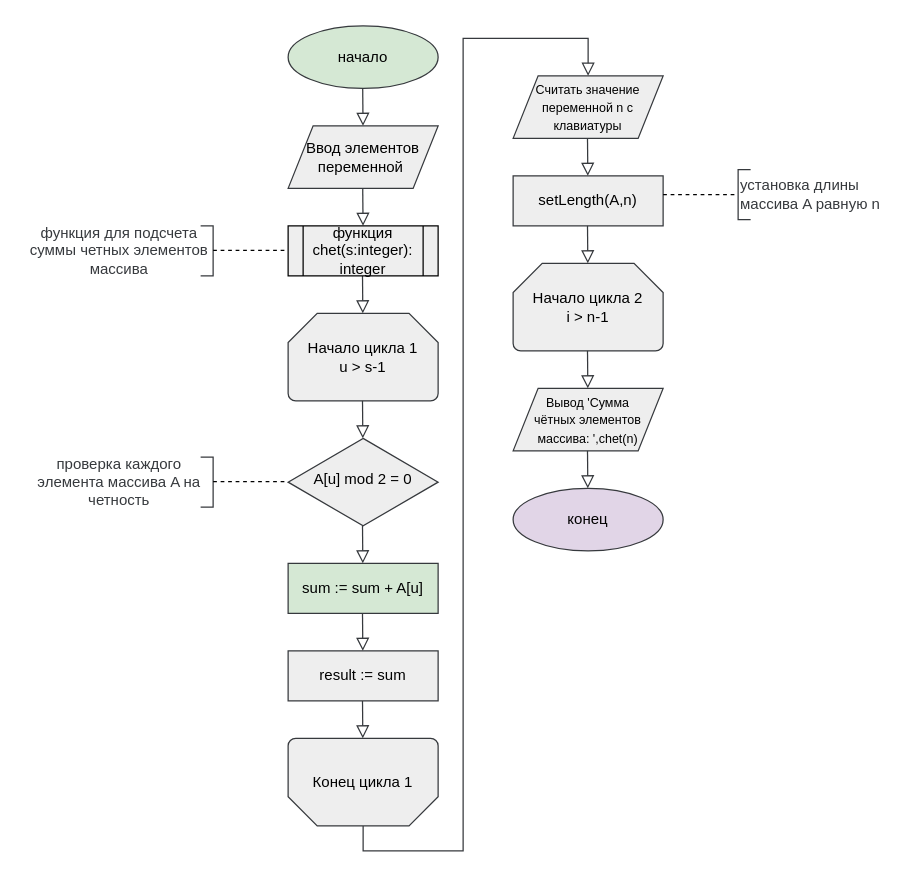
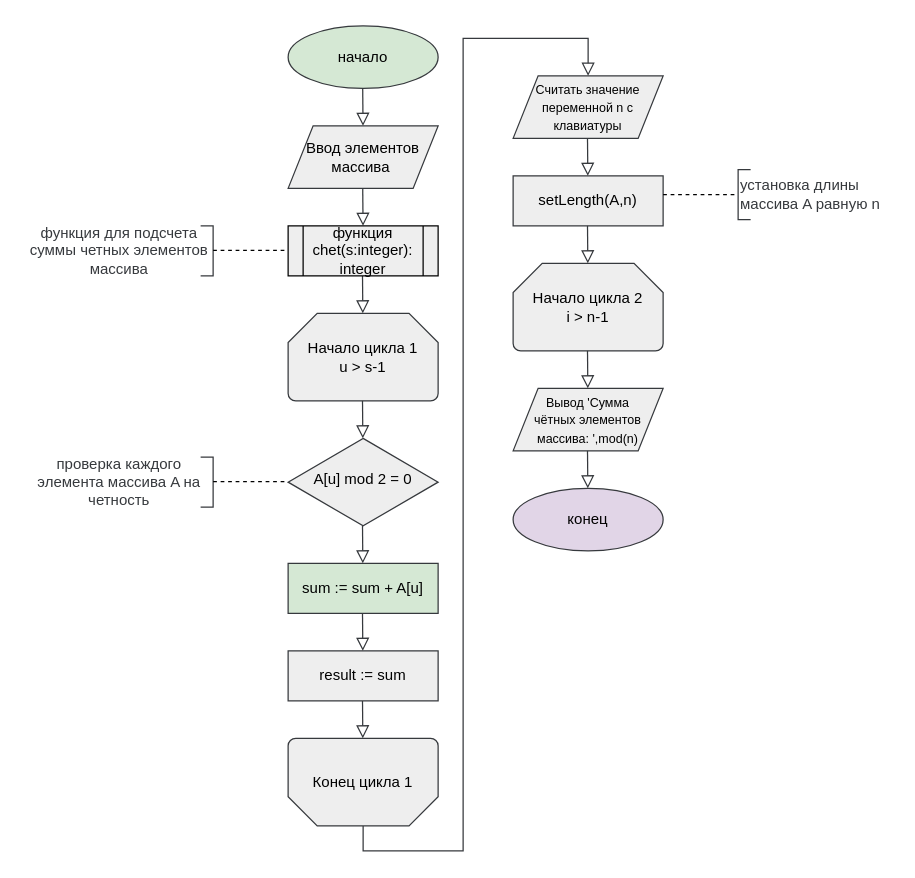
  <mxCell id="0" />
  <mxCell id="1" parent="0" />
  <mxCell id="2" value="начало" style="ellipse;whiteSpace=wrap;html=1;strokeColor=#36393d;fillColor=#d5e8d4;fontColor=#000000;" parent="1" vertex="1"><mxGeometry x="230" y="20" width="120" height="50" as="geometry" /></mxCell>
  <mxCell id="3" value="Начало цикла 1&lt;br&gt;u &amp;gt; s-1" style="strokeWidth=1;html=1;shape=mxgraph.flowchart.loop_limit;whiteSpace=wrap;strokeColor=#36393d;fillColor=#eeeeee;fontColor=#000000;" parent="1" vertex="1"><mxGeometry x="230" y="250" width="120" height="70" as="geometry" /></mxCell>
- <mxCell id="4" value="Ввод элементов&lt;br&gt;переменной&amp;nbsp;" style="shape=parallelogram;perimeter=parallelogramPerimeter;whiteSpace=wrap;html=1;fixedSize=1;strokeColor=#36393d;fillColor=#eeeeee;fontColor=#000000;" parent="1" vertex="1"><mxGeometry x="230" y="100" width="120" height="50" as="geometry" /></mxCell>
+ <mxCell id="4" value="Ввод элементов&lt;br&gt;массива&amp;nbsp;" style="shape=parallelogram;perimeter=parallelogramPerimeter;whiteSpace=wrap;html=1;fixedSize=1;strokeColor=#36393d;fillColor=#eeeeee;fontColor=#000000;" parent="1" vertex="1"><mxGeometry x="230" y="100" width="120" height="50" as="geometry" /></mxCell>
  <mxCell id="5" value="" style="rounded=0;html=1;jettySize=auto;orthogonalLoop=1;fontSize=11;endArrow=block;endFill=0;endSize=8;strokeWidth=1;shadow=0;labelBackgroundColor=none;edgeStyle=orthogonalEdgeStyle;strokeColor=#36393d;fillColor=#eeeeee;fontColor=#000000;" parent="1" edge="1"><mxGeometry relative="1" as="geometry"><mxPoint x="289.66" y="70" as="sourcePoint" /><mxPoint x="289.93" y="100" as="targetPoint" /></mxGeometry></mxCell>
  <mxCell id="6" value="" style="rounded=0;html=1;jettySize=auto;orthogonalLoop=1;fontSize=11;endArrow=block;endFill=0;endSize=8;strokeWidth=1;shadow=0;labelBackgroundColor=none;edgeStyle=orthogonalEdgeStyle;strokeColor=#36393d;fillColor=#eeeeee;fontColor=#000000;" parent="1" edge="1"><mxGeometry relative="1" as="geometry"><mxPoint x="289.68" y="150" as="sourcePoint" /><mxPoint x="289.95" y="180" as="targetPoint" /></mxGeometry></mxCell>
  <mxCell id="7" value="" style="rounded=0;html=1;jettySize=auto;orthogonalLoop=1;fontSize=11;endArrow=block;endFill=0;endSize=8;strokeWidth=1;shadow=0;labelBackgroundColor=none;edgeStyle=orthogonalEdgeStyle;strokeColor=#36393d;fillColor=#eeeeee;fontColor=#000000;" parent="1" edge="1"><mxGeometry relative="1" as="geometry"><mxPoint x="289.5" y="220" as="sourcePoint" /><mxPoint x="289.77" y="250" as="targetPoint" /></mxGeometry></mxCell>
  <mxCell id="8" value="" style="rounded=0;html=1;jettySize=auto;orthogonalLoop=1;fontSize=11;endArrow=block;endFill=0;endSize=8;strokeWidth=1;shadow=0;labelBackgroundColor=none;edgeStyle=orthogonalEdgeStyle;strokeColor=#36393d;fillColor=#eeeeee;fontColor=#000000;" parent="1" edge="1"><mxGeometry relative="1" as="geometry"><mxPoint x="289.5" y="320" as="sourcePoint" /><mxPoint x="289.77" y="350" as="targetPoint" /></mxGeometry></mxCell>
  <mxCell id="9" value="Конец цикла 1" style="strokeWidth=1;html=1;shape=mxgraph.flowchart.loop_limit;whiteSpace=wrap;strokeColor=#36393d;fillColor=#eeeeee;fontColor=#000000;direction=west;" parent="1" vertex="1"><mxGeometry x="230" y="590" width="120" height="70" as="geometry" /></mxCell>
  <mxCell id="10" value="конец" style="ellipse;whiteSpace=wrap;html=1;strokeColor=#36393d;fillColor=#e1d5e7;fontColor=#000000;" parent="1" vertex="1"><mxGeometry x="410" y="390" width="120" height="50" as="geometry" /></mxCell>
  <mxCell id="11" value="&lt;div&gt;&lt;font style=&quot;font-size: 12px;&quot;&gt;setLength(A,n)&lt;/font&gt;&lt;/div&gt;" style="rounded=0;whiteSpace=wrap;html=1;strokeColor=#36393d;fillColor=#eeeeee;fontColor=#000000;" parent="1" vertex="1"><mxGeometry x="410" y="140" width="120" height="40" as="geometry" /></mxCell>
- <mxCell id="12" value="&lt;font style=&quot;font-size: 10px;&quot;&gt;Вывод&amp;nbsp;'Сумма &lt;br&gt;чётных элементов массива: ',chet(n)&lt;/font&gt;" style="shape=parallelogram;perimeter=parallelogramPerimeter;whiteSpace=wrap;html=1;fixedSize=1;strokeColor=#36393d;fillColor=#eeeeee;fontColor=#000000;" parent="1" vertex="1"><mxGeometry x="410" y="310" width="120" height="50" as="geometry" /></mxCell>
+ <mxCell id="12" value="&lt;font style=&quot;font-size: 10px;&quot;&gt;Вывод&amp;nbsp;'Сумма &lt;br&gt;чётных элементов массива: ',mod(n)&lt;/font&gt;" style="shape=parallelogram;perimeter=parallelogramPerimeter;whiteSpace=wrap;html=1;fixedSize=1;strokeColor=#36393d;fillColor=#eeeeee;fontColor=#000000;" parent="1" vertex="1"><mxGeometry x="410" y="310" width="120" height="50" as="geometry" /></mxCell>
  <mxCell id="13" value="" style="rounded=0;html=1;jettySize=auto;orthogonalLoop=1;fontSize=11;endArrow=block;endFill=0;endSize=8;strokeWidth=1;shadow=0;labelBackgroundColor=none;edgeStyle=orthogonalEdgeStyle;strokeColor=#36393d;fillColor=#eeeeee;fontColor=#000000;" parent="1" edge="1"><mxGeometry relative="1" as="geometry"><mxPoint x="289.5" y="560" as="sourcePoint" /><mxPoint x="289.77" y="590" as="targetPoint" /></mxGeometry></mxCell>
  <mxCell id="14" value="" style="rounded=0;html=1;jettySize=auto;orthogonalLoop=1;fontSize=11;endArrow=block;endFill=0;endSize=8;strokeWidth=1;shadow=0;labelBackgroundColor=none;edgeStyle=orthogonalEdgeStyle;strokeColor=#36393d;fillColor=#eeeeee;fontColor=#000000;exitX=0.5;exitY=0;exitDx=0;exitDy=0;exitPerimeter=0;" parent="1" edge="1" source="9"><mxGeometry relative="1" as="geometry"><mxPoint x="289.5" y="740" as="sourcePoint" /><mxPoint x="470" y="60" as="targetPoint" /><Array as="points"><mxPoint x="290" y="680" /><mxPoint x="370" y="680" /><mxPoint x="370" y="30" /><mxPoint x="470" y="30" /></Array></mxGeometry></mxCell>
  <mxCell id="15" value="" style="rounded=0;html=1;jettySize=auto;orthogonalLoop=1;fontSize=11;endArrow=block;endFill=0;endSize=8;strokeWidth=1;shadow=0;labelBackgroundColor=none;edgeStyle=orthogonalEdgeStyle;strokeColor=#36393d;fillColor=#eeeeee;fontColor=#000000;" parent="1" edge="1"><mxGeometry relative="1" as="geometry"><mxPoint x="469.5" y="110" as="sourcePoint" /><mxPoint x="469.77" y="140" as="targetPoint" /></mxGeometry></mxCell>
  <mxCell id="16" value="" style="rounded=0;html=1;jettySize=auto;orthogonalLoop=1;fontSize=11;endArrow=block;endFill=0;endSize=8;strokeWidth=1;shadow=0;labelBackgroundColor=none;edgeStyle=orthogonalEdgeStyle;strokeColor=#36393d;fillColor=#eeeeee;fontColor=#000000;" parent="1" edge="1"><mxGeometry relative="1" as="geometry"><mxPoint x="469.5" y="180" as="sourcePoint" /><mxPoint x="469.77" y="210" as="targetPoint" /></mxGeometry></mxCell>
  <mxCell id="17" value="функция&lt;br&gt;chet(s:integer):&lt;br&gt;integer" style="shape=process;whiteSpace=wrap;html=1;backgroundOutline=1;fillColor=#eeeeee;" parent="1" vertex="1"><mxGeometry x="230" y="180" width="120" height="40" as="geometry" /></mxCell>
  <mxCell id="18" value="sum := sum + A[u]" style="rounded=0;whiteSpace=wrap;html=1;strokeColor=#36393d;fillColor=#d5e8d4;fontColor=#000000;" parent="1" vertex="1"><mxGeometry x="230" y="450" width="120" height="40" as="geometry" /></mxCell>
  <mxCell id="19" value="&lt;div&gt;result := sum&lt;br&gt;&lt;/div&gt;" style="rounded=0;whiteSpace=wrap;html=1;strokeColor=#36393d;fillColor=#eeeeee;fontColor=#000000;" parent="1" vertex="1"><mxGeometry x="230" y="520" width="120" height="40" as="geometry" /></mxCell>
  <mxCell id="20" value="" style="rounded=0;html=1;jettySize=auto;orthogonalLoop=1;fontSize=11;endArrow=block;endFill=0;endSize=8;strokeWidth=1;shadow=0;labelBackgroundColor=none;edgeStyle=orthogonalEdgeStyle;strokeColor=#36393d;fillColor=#eeeeee;fontColor=#000000;" parent="1" edge="1"><mxGeometry relative="1" as="geometry"><mxPoint x="289.5" y="420" as="sourcePoint" /><mxPoint x="289.77" y="450" as="targetPoint" /></mxGeometry></mxCell>
  <mxCell id="21" value="" style="rounded=0;html=1;jettySize=auto;orthogonalLoop=1;fontSize=11;endArrow=block;endFill=0;endSize=8;strokeWidth=1;shadow=0;labelBackgroundColor=none;edgeStyle=orthogonalEdgeStyle;strokeColor=#36393d;fillColor=#eeeeee;fontColor=#000000;" parent="1" edge="1"><mxGeometry relative="1" as="geometry"><mxPoint x="289.5" y="490" as="sourcePoint" /><mxPoint x="289.77" y="520" as="targetPoint" /></mxGeometry></mxCell>
  <mxCell id="22" value="" style="strokeWidth=1;html=1;shape=mxgraph.flowchart.annotation_1;align=left;pointerEvents=1;direction=east;strokeColor=#36393d;rotation=-180;" parent="1" vertex="1"><mxGeometry x="160" y="180" width="10" height="40" as="geometry" /></mxCell>
  <mxCell id="23" value="функция&amp;nbsp;для подсчета суммы четных элементов массива" style="text;html=1;strokeColor=none;fillColor=none;align=center;verticalAlign=middle;whiteSpace=wrap;rounded=0;fontColor=#36393d;" parent="1" vertex="1"><mxGeometry x="20" y="185" width="150" height="30" as="geometry" /></mxCell>
  <mxCell id="24" value="" style="endArrow=none;dashed=1;html=1;rounded=0;exitX=1;exitY=0.5;exitDx=0;exitDy=0;entryX=0;entryY=0.5;entryDx=0;entryDy=0;" parent="1" edge="1"><mxGeometry width="50" height="50" relative="1" as="geometry"><mxPoint x="170" y="199.6" as="sourcePoint" /><mxPoint x="230" y="199.6" as="targetPoint" /><Array as="points"><mxPoint x="200" y="199.6" /></Array></mxGeometry></mxCell>
  <mxCell id="25" value="" style="strokeWidth=1;html=1;shape=mxgraph.flowchart.annotation_1;align=left;pointerEvents=1;direction=east;strokeColor=#36393d;" parent="1" vertex="1"><mxGeometry x="590" y="135" width="10" height="40" as="geometry" /></mxCell>
  <mxCell id="26" value="установка длины массива A равную n" style="text;html=1;strokeColor=none;fillColor=none;align=left;verticalAlign=middle;whiteSpace=wrap;rounded=0;fontColor=#36393d;" parent="1" vertex="1"><mxGeometry x="590" y="140" width="120" height="30" as="geometry" /></mxCell>
  <mxCell id="27" value="" style="endArrow=none;dashed=1;html=1;rounded=0;exitX=1;exitY=0.5;exitDx=0;exitDy=0;entryX=0;entryY=0.5;entryDx=0;entryDy=0;" parent="1" target="26" edge="1"><mxGeometry width="50" height="50" relative="1" as="geometry"><mxPoint x="530" y="155" as="sourcePoint" /><mxPoint x="700" y="205" as="targetPoint" /></mxGeometry></mxCell>
  <mxCell id="28" value="&lt;font style=&quot;&quot;&gt;&lt;font style=&quot;font-size: 12px;&quot;&gt;A[u] mod 2 = 0&lt;/font&gt;&lt;br&gt;&lt;/font&gt;" style="rhombus;whiteSpace=wrap;html=1;shadow=0;fontFamily=Helvetica;fontSize=12;align=center;strokeWidth=1;spacing=6;spacingTop=-4;strokeColor=#36393d;fillColor=#eeeeee;fontColor=#000000;" parent="1" vertex="1"><mxGeometry x="230" y="350" width="120" height="70" as="geometry" /></mxCell>
  <mxCell id="29" value="&lt;font style=&quot;font-size: 10px;&quot;&gt;Считать значение переменной n с клавиатуры&lt;/font&gt;" style="shape=parallelogram;perimeter=parallelogramPerimeter;whiteSpace=wrap;html=1;fixedSize=1;strokeColor=#36393d;fillColor=#eeeeee;fontColor=#000000;" parent="1" vertex="1"><mxGeometry x="410" y="60" width="120" height="50" as="geometry" /></mxCell>
  <mxCell id="30" value="Начало цикла 2&lt;br&gt;i &amp;gt; n-1" style="strokeWidth=1;html=1;shape=mxgraph.flowchart.loop_limit;whiteSpace=wrap;strokeColor=#36393d;fillColor=#eeeeee;fontColor=#000000;" parent="1" vertex="1"><mxGeometry x="410" y="210" width="120" height="70" as="geometry" /></mxCell>
  <mxCell id="31" value="" style="rounded=0;html=1;jettySize=auto;orthogonalLoop=1;fontSize=11;endArrow=block;endFill=0;endSize=8;strokeWidth=1;shadow=0;labelBackgroundColor=none;edgeStyle=orthogonalEdgeStyle;strokeColor=#36393d;fillColor=#eeeeee;fontColor=#000000;" parent="1" edge="1"><mxGeometry relative="1" as="geometry"><mxPoint x="469.5" y="280" as="sourcePoint" /><mxPoint x="469.77" y="310" as="targetPoint" /></mxGeometry></mxCell>
  <mxCell id="32" value="" style="rounded=0;html=1;jettySize=auto;orthogonalLoop=1;fontSize=11;endArrow=block;endFill=0;endSize=8;strokeWidth=1;shadow=0;labelBackgroundColor=none;edgeStyle=orthogonalEdgeStyle;strokeColor=#36393d;fillColor=#eeeeee;fontColor=#000000;" parent="1" edge="1"><mxGeometry relative="1" as="geometry"><mxPoint x="469.5" y="360" as="sourcePoint" /><mxPoint x="469.77" y="390" as="targetPoint" /></mxGeometry></mxCell>
  <mxCell id="33" value="" style="strokeWidth=1;html=1;shape=mxgraph.flowchart.annotation_1;align=left;pointerEvents=1;direction=east;strokeColor=#36393d;rotation=-180;" vertex="1" parent="1"><mxGeometry x="160" y="365" width="10" height="40" as="geometry" /></mxCell>
  <mxCell id="34" value="проверка каждого элемента массива A на четность" style="text;html=1;strokeColor=none;fillColor=none;align=center;verticalAlign=middle;whiteSpace=wrap;rounded=0;fontColor=#36393d;" vertex="1" parent="1"><mxGeometry x="20" y="370" width="150" height="30" as="geometry" /></mxCell>
  <mxCell id="35" value="" style="endArrow=none;dashed=1;html=1;rounded=0;exitX=1;exitY=0.5;exitDx=0;exitDy=0;entryX=0;entryY=0.5;entryDx=0;entryDy=0;" edge="1" parent="1"><mxGeometry width="50" height="50" relative="1" as="geometry"><mxPoint x="170" y="384.6" as="sourcePoint" /><mxPoint x="230" y="384.6" as="targetPoint" /><Array as="points"><mxPoint x="200" y="384.6" /></Array></mxGeometry></mxCell>
